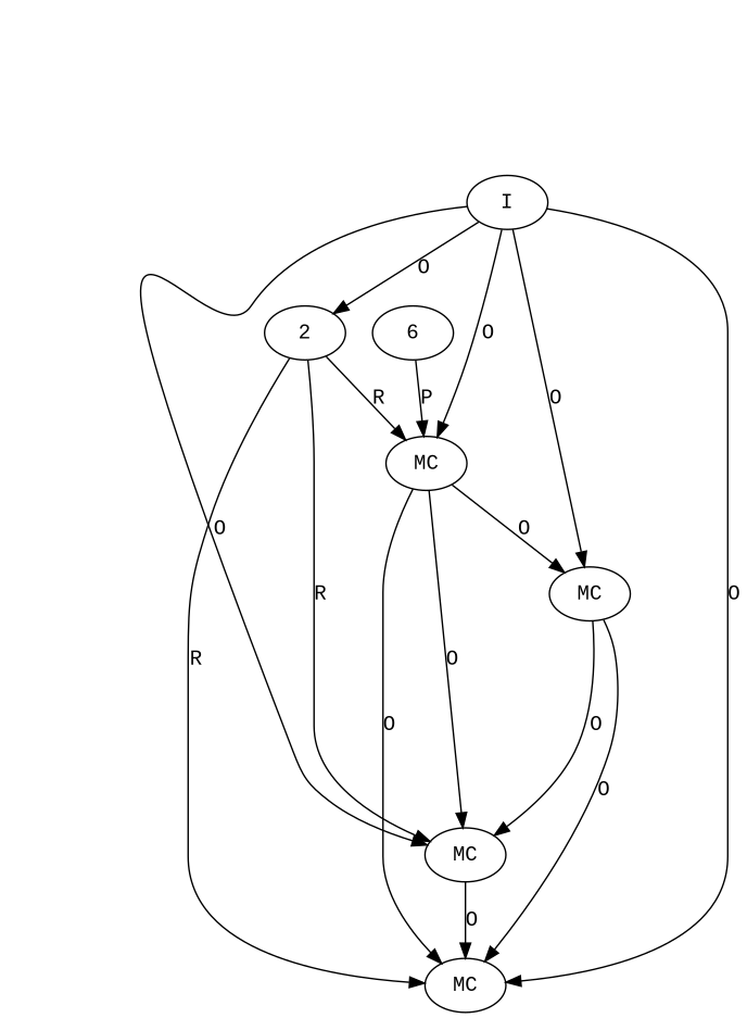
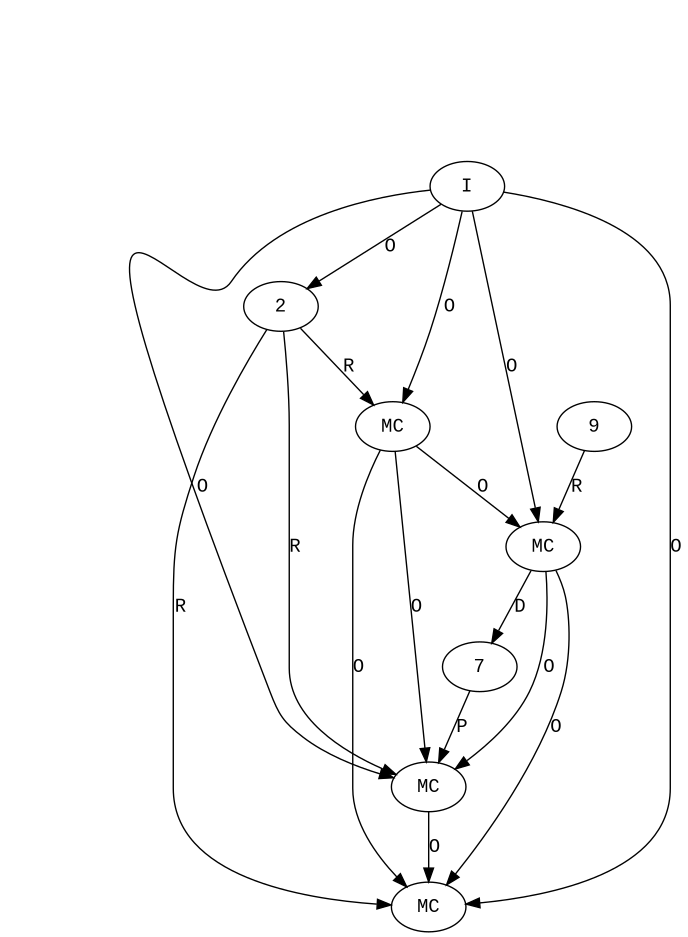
  digraph {
    fontname="Liberation Mono"
    node [fontname="Liberation Mono" t=ResourceBuilder]
    edge [fontname="Liberation Mono"]
    n1 [l=118 label=MC s="build()"]
    2 [n=resourceBuilder]
    n3 [l=117 label=MC s="addManifest()"]
    n4 [l=116 label=MC s="addEE()"]
    n5 [l=117 label=MC s="getManifest()" t=OSGI_CORE]
+   7 [n=dummy_ t=Domain]
    n7 [l=115 label=I]
-   6 [n=dummy_ t=EE]
+   9 [n=dummy_ t=OSGI_CORE]
    2 -> n1 [label=R]
    2 -> n3 [label=R]
    2 -> n4 [label=R]
    n3 -> n1 [label=O]
    n4 -> n1 [label=O]
    n4 -> n3 [label=O]
    n4 -> n5 [label=O]
    n5 -> n1 [label=O]
    n5 -> n3 [label=O]
+   n5 -> 7 [label=D]
+   7 -> n3 [label=P]
    n7 -> n1 [label=O]
    n7 -> 2 [label=O]
    n7 -> n3 [label=O]
    n7 -> n4 [label=O]
    n7 -> n5 [label=O]
-   6 -> n4 [label=P]
+   9 -> n5 [label=R]
  }
